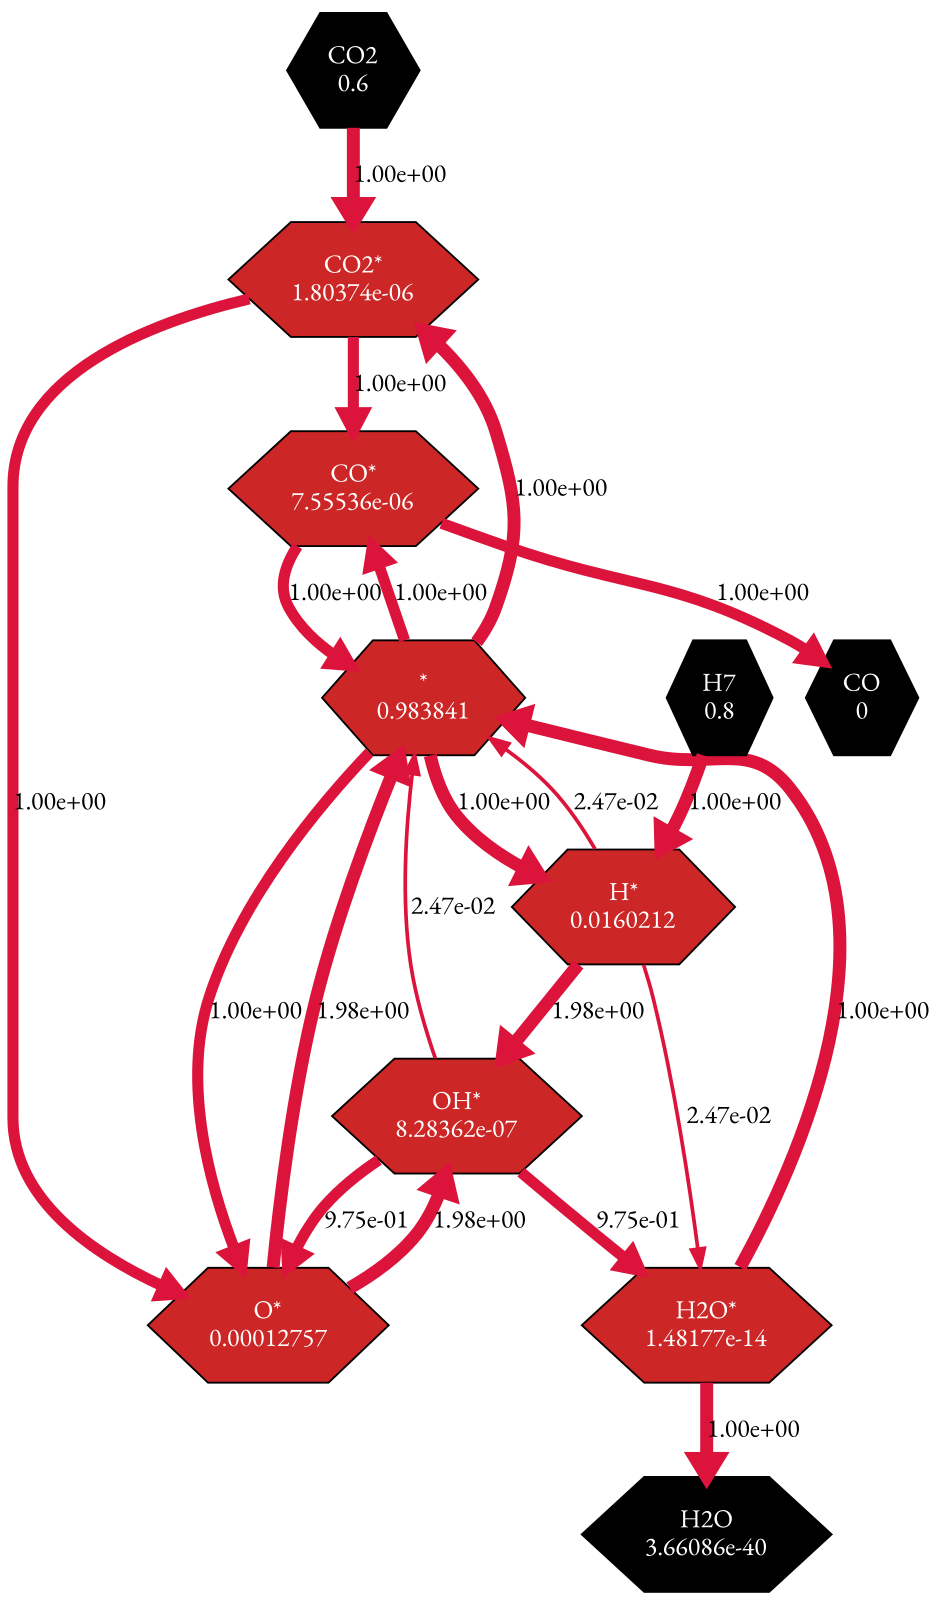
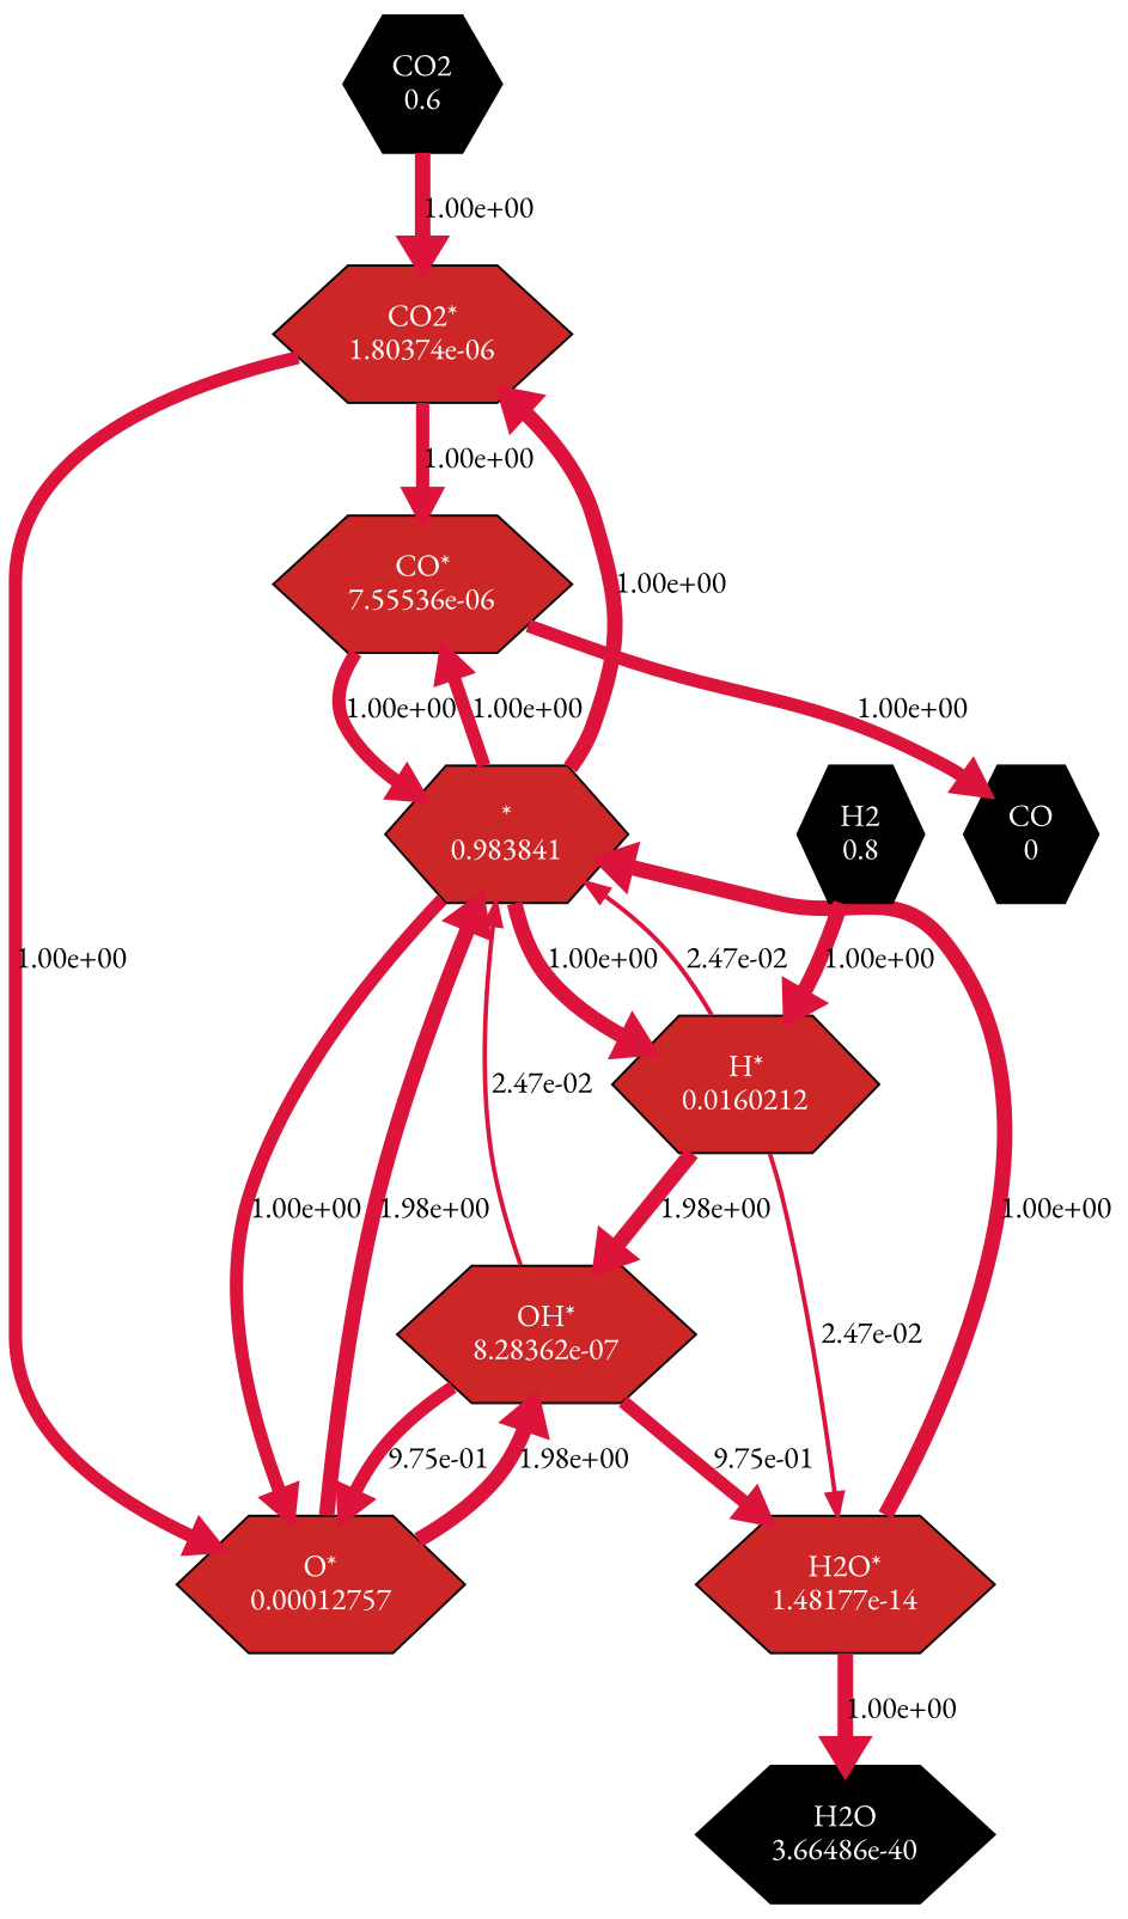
  strict digraph {
    fontname="EB Garamond"
    rankdir=TB
    root=CO2
    node [fillcolor=firebrick3 fontcolor=white fontname="EB Garamond" shape=hexagon style=filled]
    edge [color=crimson fontname="EB Garamond" penwidth=7]
    n1 [fillcolor=black label="CO2\n0.6"]
    n2 [label="CO2*\n1.80374e-06"]
    n3 [label="CO*\n7.55536e-06"]
    n4 [label="O*\n0.00012757"]
    n5 [label="*\n0.983841"]
    n6 [fillcolor=black label="CO\n0"]
    n7 [label="OH*\n8.28362e-07"]
    n8 [label="H*\n0.0160212"]
    n9 [label="H2O*\n1.48177e-14"]
-   n10 [fillcolor=black label="H7\n0.8"]
-   n11 [fillcolor=black label="H2O\n3.66086e-40"]
+   n10 [fillcolor=black label="H2\n0.8"]
+   n11 [fillcolor=black label="H2O\n3.66486e-40"]
    n1 -> n2 [label="1.00e+00"]
    n2 -> n3 [label="1.00e+00" penwidth=6]
    n2 -> n4 [label="1.00e+00" penwidth=6]
    n3 -> n5 [label="1.00e+00" penwidth=6]
    n3 -> n6 [label="1.00e+00" penwidth=6]
    n4 -> n5 [label="1.98e+00"]
    n4 -> n7 [label="1.98e+00"]
    n5 -> n2 [label="1.00e+00"]
    n5 -> n3 [label="1.00e+00" penwidth=6]
    n5 -> n4 [label="1.00e+00" penwidth=6]
    n5 -> n8 [label="1.00e+00"]
    n7 -> n4 [label="9.75e-01" penwidth=6]
    n7 -> n5 [label="2.47e-02" penwidth=2]
    n7 -> n9 [label="9.75e-01" penwidth=6]
    n8 -> n5 [label="2.47e-02" penwidth=2]
    n8 -> n7 [label="1.98e+00"]
    n8 -> n9 [label="2.47e-02" penwidth=2]
    n9 -> n5 [label="1.00e+00"]
    n9 -> n11 [label="1.00e+00"]
    n10 -> n8 [label="1.00e+00"]
  }
